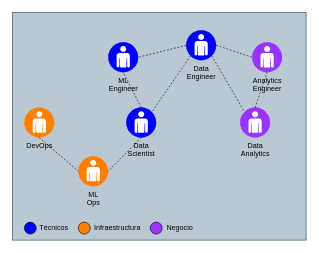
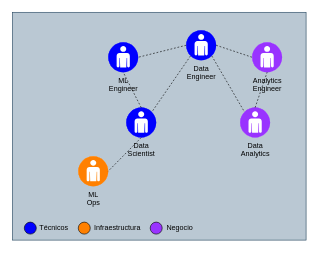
  <mxCell id="0" />
  <mxCell id="1" parent="0" />
  <mxCell id="2" value="" style="whiteSpace=wrap;html=1;fillColor=#bac8d3;strokeColor=#23445d;" vertex="1" parent="1"><mxGeometry x="20" y="20" width="490" height="380" as="geometry" /></mxCell>
  <mxCell id="3" value="Data&lt;div&gt;Scientist&lt;/div&gt;" style="fillColor=#0000FF;verticalLabelPosition=bottom;sketch=0;html=1;strokeColor=#ffffff;verticalAlign=top;align=center;points=[[0.145,0.145,0],[0.5,0,0],[0.855,0.145,0],[1,0.5,0],[0.855,0.855,0],[0.5,1,0],[0.145,0.855,0],[0,0.5,0]];pointerEvents=1;shape=mxgraph.cisco_safe.compositeIcon;bgIcon=ellipse;resIcon=mxgraph.cisco_safe.capability.user;aspect=fixed;" vertex="1" parent="1"><mxGeometry x="210" y="179" width="50" height="50" as="geometry" /></mxCell>
  <mxCell id="4" value="Data&lt;div&gt;Analytics&lt;/div&gt;" style="fillColor=#9933FF;verticalLabelPosition=bottom;sketch=0;html=1;strokeColor=#ffffff;verticalAlign=top;align=center;points=[[0.145,0.145,0],[0.5,0,0],[0.855,0.145,0],[1,0.5,0],[0.855,0.855,0],[0.5,1,0],[0.145,0.855,0],[0,0.5,0]];pointerEvents=1;shape=mxgraph.cisco_safe.compositeIcon;bgIcon=ellipse;resIcon=mxgraph.cisco_safe.capability.user;aspect=fixed;" vertex="1" parent="1"><mxGeometry x="400" y="179" width="50" height="50" as="geometry" /></mxCell>
  <mxCell id="5" value="Analytics&lt;div&gt;Engineer&lt;/div&gt;" style="fillColor=#9933FF;verticalLabelPosition=bottom;sketch=0;html=1;strokeColor=#ffffff;verticalAlign=top;align=center;points=[[0.145,0.145,0],[0.5,0,0],[0.855,0.145,0],[1,0.5,0],[0.855,0.855,0],[0.5,1,0],[0.145,0.855,0],[0,0.5,0]];pointerEvents=1;shape=mxgraph.cisco_safe.compositeIcon;bgIcon=ellipse;resIcon=mxgraph.cisco_safe.capability.user;aspect=fixed;" vertex="1" parent="1"><mxGeometry x="420" y="70" width="50" height="50" as="geometry" /></mxCell>
  <mxCell id="6" value="ML&lt;div&gt;Engineer&lt;/div&gt;" style="fillColor=#0000FF;verticalLabelPosition=bottom;sketch=0;html=1;strokeColor=#ffffff;verticalAlign=top;align=center;points=[[0.145,0.145,0],[0.5,0,0],[0.855,0.145,0],[1,0.5,0],[0.855,0.855,0],[0.5,1,0],[0.145,0.855,0],[0,0.5,0]];pointerEvents=1;shape=mxgraph.cisco_safe.compositeIcon;bgIcon=ellipse;resIcon=mxgraph.cisco_safe.capability.user;aspect=fixed;" vertex="1" parent="1"><mxGeometry x="180" y="70" width="50" height="50" as="geometry" /></mxCell>
  <mxCell id="7" value="Data&lt;div&gt;Engineer&lt;/div&gt;" style="fillColor=#0000FF;verticalLabelPosition=bottom;sketch=0;html=1;strokeColor=#ffffff;verticalAlign=top;align=center;points=[[0.145,0.145,0],[0.5,0,0],[0.855,0.145,0],[1,0.5,0],[0.855,0.855,0],[0.5,1,0],[0.145,0.855,0],[0,0.5,0]];pointerEvents=1;shape=mxgraph.cisco_safe.compositeIcon;bgIcon=ellipse;resIcon=mxgraph.cisco_safe.capability.user;aspect=fixed;" vertex="1" parent="1"><mxGeometry x="310" y="50" width="50" height="50" as="geometry" /></mxCell>
  <mxCell id="8" value="ML&lt;div&gt;Ops&lt;/div&gt;" style="fillColor=#FF8000;verticalLabelPosition=bottom;sketch=0;html=1;strokeColor=#ffffff;verticalAlign=top;align=center;points=[[0.145,0.145,0],[0.5,0,0],[0.855,0.145,0],[1,0.5,0],[0.855,0.855,0],[0.5,1,0],[0.145,0.855,0],[0,0.5,0]];pointerEvents=1;shape=mxgraph.cisco_safe.compositeIcon;bgIcon=ellipse;resIcon=mxgraph.cisco_safe.capability.user;aspect=fixed;" vertex="1" parent="1"><mxGeometry x="130" y="260" width="50" height="50" as="geometry" /></mxCell>
  <mxCell id="9" style="rounded=0;orthogonalLoop=1;jettySize=auto;html=1;entryX=0.145;entryY=0.145;entryDx=0;entryDy=0;entryPerimeter=0;endArrow=none;startFill=0;exitX=0.855;exitY=0.855;exitDx=0;exitDy=0;exitPerimeter=0;dashed=1;" edge="1" parent="1" source="7" target="4"><mxGeometry relative="1" as="geometry" /></mxCell>
  <mxCell id="10" style="rounded=0;orthogonalLoop=1;jettySize=auto;html=1;exitX=0.145;exitY=0.855;exitDx=0;exitDy=0;exitPerimeter=0;entryX=0.855;entryY=0.145;entryDx=0;entryDy=0;entryPerimeter=0;endArrow=none;startFill=0;dashed=1;" edge="1" parent="1" source="7" target="3"><mxGeometry relative="1" as="geometry" /></mxCell>
  <mxCell id="11" style="rounded=0;orthogonalLoop=1;jettySize=auto;html=1;exitX=1;exitY=0.5;exitDx=0;exitDy=0;exitPerimeter=0;entryX=0;entryY=0.5;entryDx=0;entryDy=0;entryPerimeter=0;endArrow=none;startFill=0;dashed=1;endFill=1;" edge="1" parent="1" source="7" target="5"><mxGeometry relative="1" as="geometry" /></mxCell>
  <mxCell id="12" style="rounded=0;orthogonalLoop=1;jettySize=auto;html=1;exitX=0.5;exitY=0;exitDx=0;exitDy=0;exitPerimeter=0;entryX=0.5;entryY=1;entryDx=0;entryDy=0;entryPerimeter=0;endArrow=none;startFill=0;dashed=1;" edge="1" parent="1" source="4" target="5"><mxGeometry relative="1" as="geometry" /></mxCell>
  <mxCell id="13" style="rounded=0;orthogonalLoop=1;jettySize=auto;html=1;exitX=0;exitY=0.5;exitDx=0;exitDy=0;exitPerimeter=0;entryX=1;entryY=0.5;entryDx=0;entryDy=0;entryPerimeter=0;dashed=1;endArrow=none;startFill=0;endFill=1;" edge="1" parent="1" source="7" target="6"><mxGeometry relative="1" as="geometry" /></mxCell>
  <mxCell id="14" style="rounded=0;orthogonalLoop=1;jettySize=auto;html=1;exitX=0.5;exitY=0;exitDx=0;exitDy=0;exitPerimeter=0;entryX=0.5;entryY=1;entryDx=0;entryDy=0;entryPerimeter=0;dashed=1;endArrow=none;startFill=0;endFill=1;startArrow=none;" edge="1" parent="1" source="3" target="6"><mxGeometry relative="1" as="geometry" /></mxCell>
- <mxCell id="15" value="DevOps" style="fillColor=#FF8000;verticalLabelPosition=bottom;sketch=0;html=1;strokeColor=#ffffff;verticalAlign=top;align=center;points=[[0.145,0.145,0],[0.5,0,0],[0.855,0.145,0],[1,0.5,0],[0.855,0.855,0],[0.5,1,0],[0.145,0.855,0],[0,0.5,0]];pointerEvents=1;shape=mxgraph.cisco_safe.compositeIcon;bgIcon=ellipse;resIcon=mxgraph.cisco_safe.capability.user;aspect=fixed;" vertex="1" parent="1"><mxGeometry x="40" y="179" width="50" height="50" as="geometry" /></mxCell>
- <mxCell id="16" style="rounded=0;orthogonalLoop=1;jettySize=auto;html=1;exitX=0.5;exitY=1;exitDx=0;exitDy=0;exitPerimeter=0;entryX=0;entryY=0.5;entryDx=0;entryDy=0;entryPerimeter=0;endArrow=none;startFill=0;dashed=1;" edge="1" parent="1" source="15" target="8"><mxGeometry relative="1" as="geometry" /></mxCell>
  <mxCell id="17" style="rounded=0;orthogonalLoop=1;jettySize=auto;html=1;exitX=0.5;exitY=1;exitDx=0;exitDy=0;exitPerimeter=0;entryX=1;entryY=0.5;entryDx=0;entryDy=0;entryPerimeter=0;endArrow=none;startFill=0;dashed=1;" edge="1" parent="1" source="3" target="8"><mxGeometry relative="1" as="geometry" /></mxCell>
  <mxCell id="18" value="" style="ellipse;whiteSpace=wrap;html=1;fillColor=#0000FF;" vertex="1" parent="1"><mxGeometry x="40" y="370" width="20" height="20" as="geometry" /></mxCell>
  <mxCell id="19" value="Técnicos" style="text;html=1;align=center;verticalAlign=middle;resizable=0;points=[];autosize=1;strokeColor=none;fillColor=none;" vertex="1" parent="1"><mxGeometry x="54" y="365" width="70" height="30" as="geometry" /></mxCell>
  <mxCell id="20" value="" style="ellipse;whiteSpace=wrap;html=1;fillColor=#FF8000;" vertex="1" parent="1"><mxGeometry x="130" y="370" width="20" height="20" as="geometry" /></mxCell>
  <mxCell id="21" value="Infraestructura" style="text;html=1;align=center;verticalAlign=middle;resizable=0;points=[];autosize=1;strokeColor=none;fillColor=none;" vertex="1" parent="1"><mxGeometry x="145" y="365" width="100" height="30" as="geometry" /></mxCell>
  <mxCell id="22" value="" style="ellipse;whiteSpace=wrap;html=1;fillColor=#9933FF;" vertex="1" parent="1"><mxGeometry x="250" y="370" width="20" height="20" as="geometry" /></mxCell>
  <mxCell id="23" value="Negocio" style="text;html=1;align=center;verticalAlign=middle;resizable=0;points=[];autosize=1;strokeColor=none;fillColor=none;" vertex="1" parent="1"><mxGeometry x="264" y="365" width="70" height="30" as="geometry" /></mxCell>
